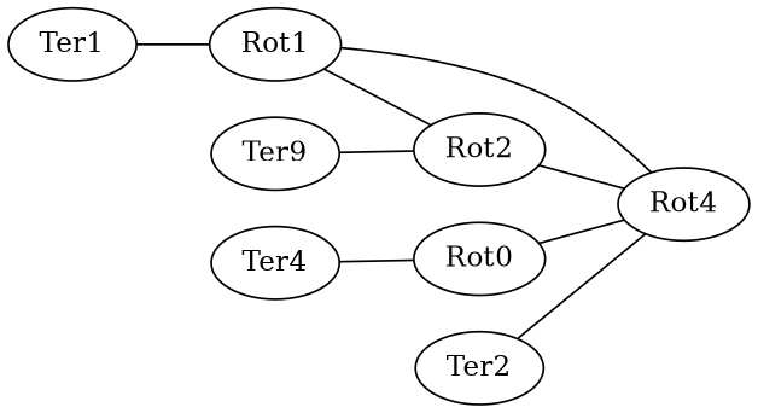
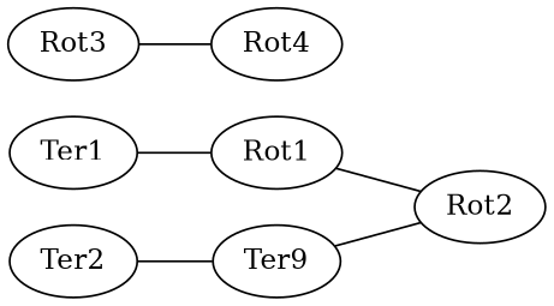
  strict graph {
    rankdir=LR
    Ter1
    Rot1
    Rot4
    Rot2
-   Rot3 [label=Rot0]
+   Rot3
    Ter2
    n7 [label=Ter9]
-   Ter4
    Ter1 -- Rot1
-   Rot1 -- Rot4
    Rot1 -- Rot2
-   Rot2 -- Rot4
    Rot3 -- Rot4
-   Ter2 -- Rot4
+   Ter2 -- n7
    n7 -- Rot2
-   Ter4 -- Rot3
  }
